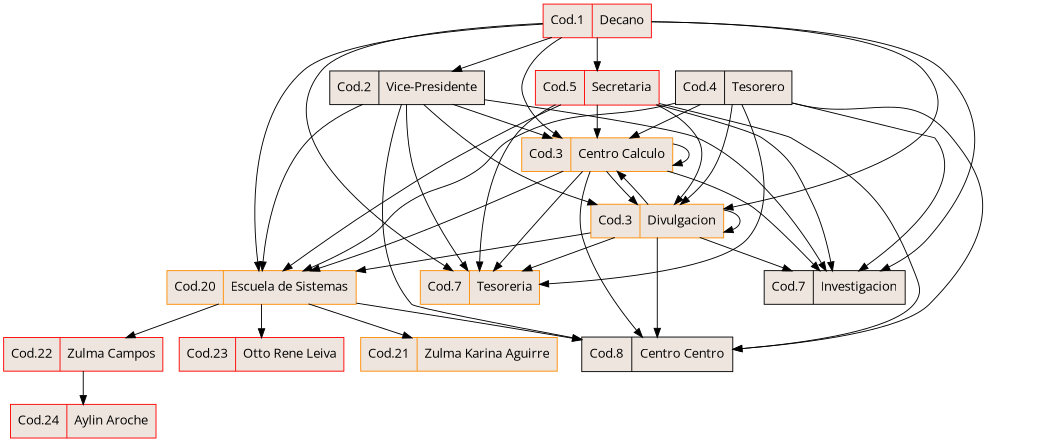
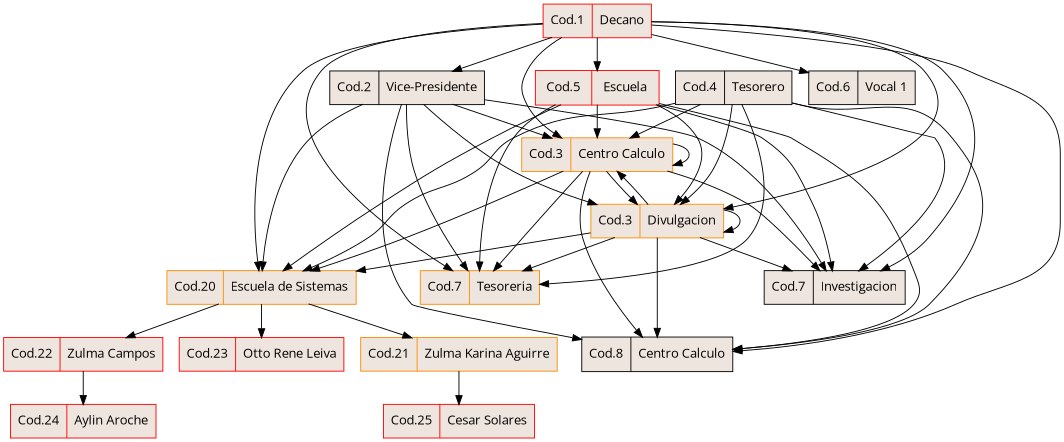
  digraph {
    fontname="Open Sans"
    rankdir=TB
    node [color=red fillcolor=seashell2 fontname="Open Sans" shape=record style=filled]
    edge [fontname="Open Sans"]
-   n1 [label="Cod.5|Secretaria"]
+   n1 [label="Cod.5|Escuela"]
    n2 [color=darkorange label="Cod.3|Centro Calculo"]
    n3 [color=darkorange label="Cod.7|Tesoreria"]
    n4 [color=black label="Cod.7|Investigacion"]
-   n5 [color=black label="Cod.8|Centro Centro"]
+   n5 [color=black label="Cod.8|Centro Calculo"]
    n6 [color=darkorange label="Cod.3|Divulgacion"]
    n7 [color=darkorange label="Cod.20|Escuela de Sistemas"]
    n8 [color=darkorange label="Cod.21|Zulma Karina Aguirre"]
    n9 [label="Cod.22|Zulma Campos"]
    n10 [label="Cod.23|Otto Rene Leiva"]
    n11 [color=black label="Cod.2|Vice-Presidente"]
+   n12 [label="Cod.25|Cesar Solares"]
    n13 [label="Cod.24|Aylin Aroche"]
    n14 [color=black label="Cod.4|Tesorero"]
    n15 [label="Cod.1|Decano"]
+   n16 [color=black label="Cod.6|Vocal 1"]
    n1 -> n2
    n1 -> n3
    n1 -> n4
    n1 -> n5
    n1 -> n6
    n1 -> n7
    n2 -> n2
    n2 -> n3
    n2 -> n4
    n2 -> n5
    n2 -> n6
    n2 -> n7
    n6 -> n2
    n6 -> n3
    n6 -> n4
    n6 -> n5
    n6 -> n6
    n6 -> n7
    n7 -> n8
    n7 -> n9
    n7 -> n10
+   n8 -> n12
    n9 -> n13
    n11 -> n2
    n11 -> n3
    n11 -> n4
    n11 -> n5
    n11 -> n6
    n11 -> n7
    n14 -> n2
    n14 -> n3
    n14 -> n4
    n14 -> n5
    n14 -> n6
    n14 -> n7
    n15 -> n1
    n15 -> n2
    n15 -> n3
    n15 -> n4
-   n7 -> n5
+   n15 -> n5
    n15 -> n6
    n15 -> n7
    n15 -> n11
+   n15 -> n16
  }
